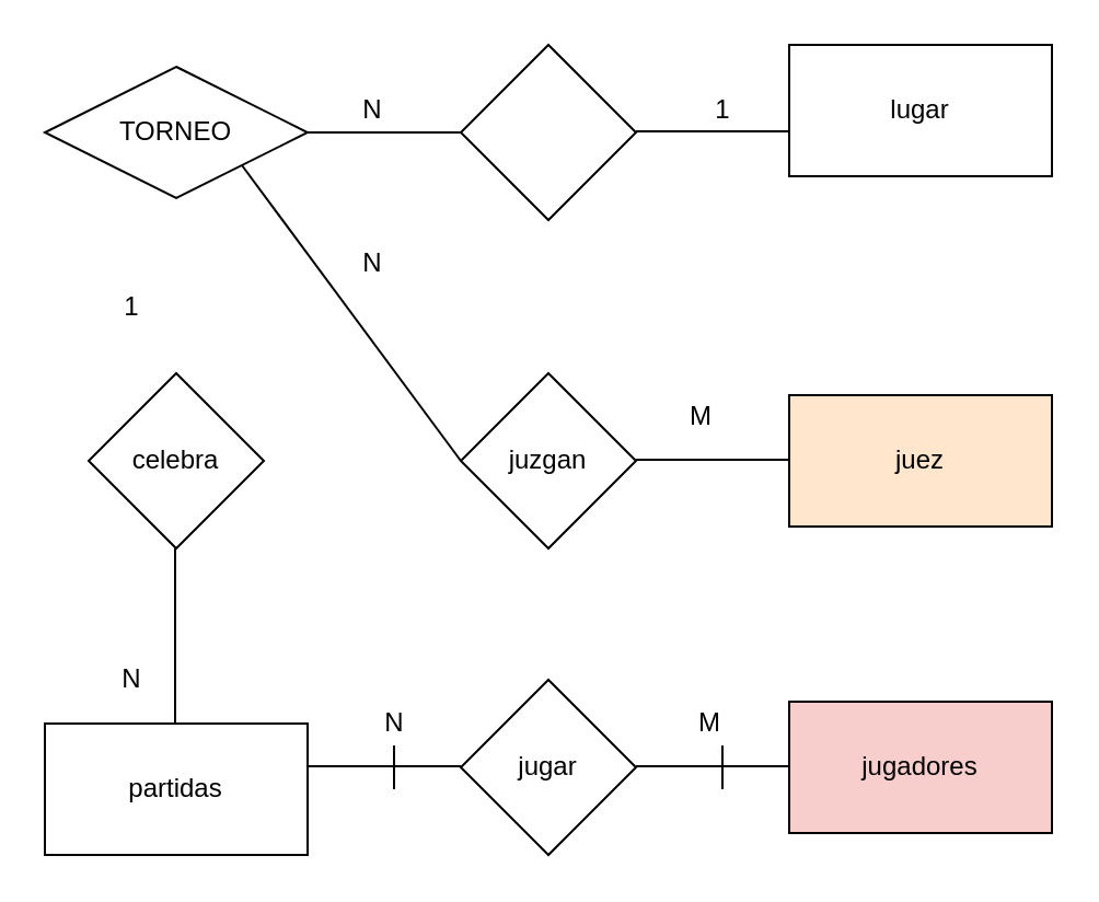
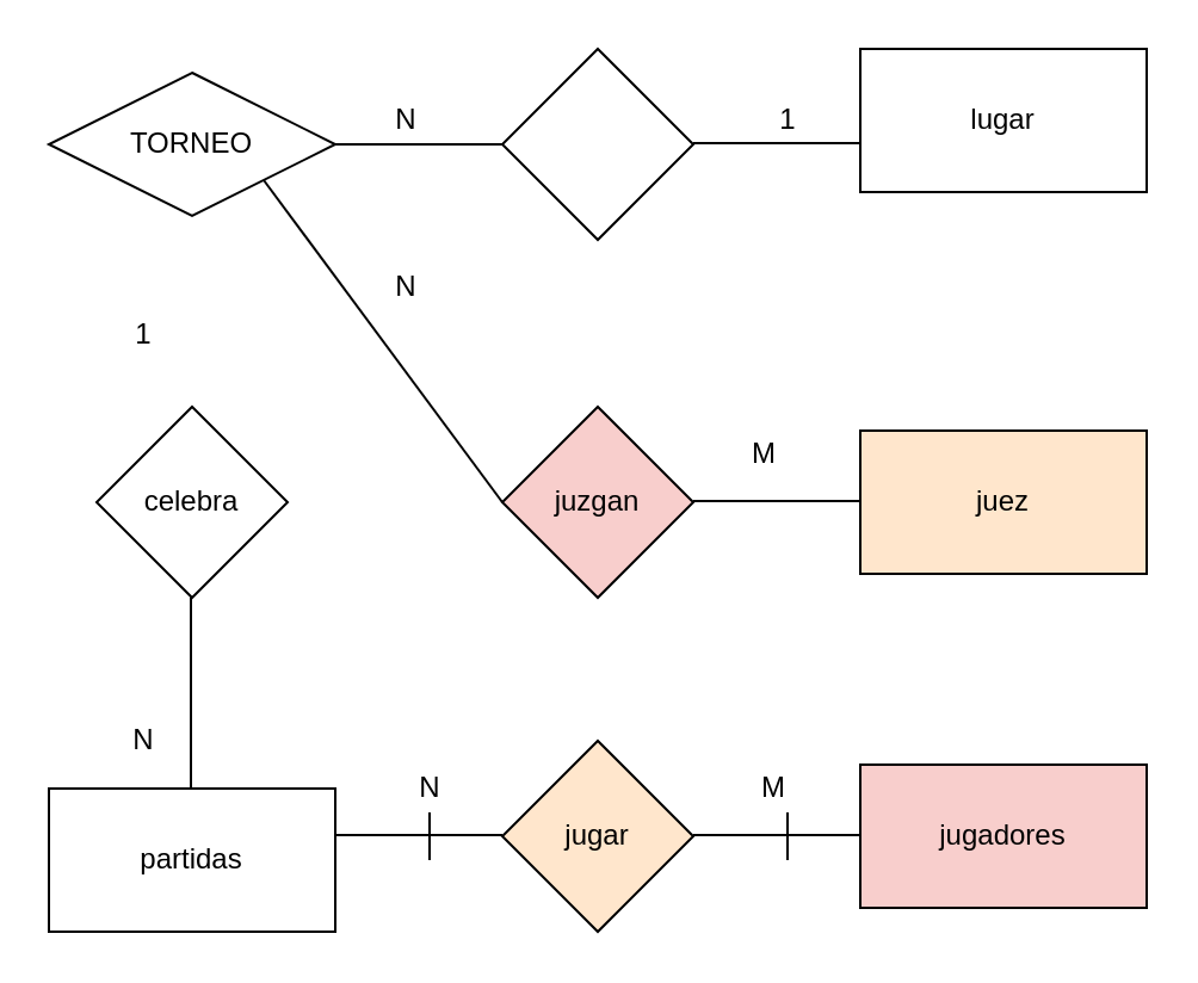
  <mxCell id="0" />
  <mxCell id="1" parent="0" />
  <mxCell id="2" value="TORNEO" style="rhombus;whiteSpace=wrap;html=1;" parent="1" vertex="1"><mxGeometry x="20" y="30" width="120" height="60" as="geometry" /></mxCell>
  <mxCell id="3" value="celebra" style="rhombus;whiteSpace=wrap;html=1;" parent="1" vertex="1"><mxGeometry x="40" y="170" width="80" height="80" as="geometry" /></mxCell>
  <mxCell id="4" value="partidas" style="rounded=0;whiteSpace=wrap;html=1;" parent="1" vertex="1"><mxGeometry x="20" y="330" width="120" height="60" as="geometry" /></mxCell>
  <mxCell id="5" value="" style="rhombus;whiteSpace=wrap;html=1;" parent="1" vertex="1"><mxGeometry x="210" y="20" width="80" height="80" as="geometry" /></mxCell>
  <mxCell id="6" value="lugar" style="rounded=0;whiteSpace=wrap;html=1;" parent="1" vertex="1"><mxGeometry x="360" y="20" width="120" height="60" as="geometry" /></mxCell>
- <mxCell id="7" value="juzgan" style="rhombus;whiteSpace=wrap;html=1;" parent="1" vertex="1"><mxGeometry x="210" y="170" width="80" height="80" as="geometry" /></mxCell>
- <mxCell id="8" value="jugar" style="rhombus;whiteSpace=wrap;html=1;" parent="1" vertex="1"><mxGeometry x="210" y="310" width="80" height="80" as="geometry" /></mxCell>
+ <mxCell id="7" value="juzgan" style="rhombus;whiteSpace=wrap;html=1;fillColor=#f8cecc;" parent="1" vertex="1"><mxGeometry x="210" y="170" width="80" height="80" as="geometry" /></mxCell>
+ <mxCell id="8" value="jugar" style="rhombus;whiteSpace=wrap;html=1;fillColor=#ffe6cc;" parent="1" vertex="1"><mxGeometry x="210" y="310" width="80" height="80" as="geometry" /></mxCell>
  <mxCell id="9" value="juez" style="rounded=0;whiteSpace=wrap;html=1;fillColor=#ffe6cc;" parent="1" vertex="1"><mxGeometry x="360" y="180" width="120" height="60" as="geometry" /></mxCell>
  <mxCell id="10" value="jugadores" style="rounded=0;whiteSpace=wrap;html=1;fillColor=#f8cecc;" parent="1" vertex="1"><mxGeometry x="360" y="320" width="120" height="60" as="geometry" /></mxCell>
  <mxCell id="11" value="" style="endArrow=none;html=1;exitX=1;exitY=0.5;exitDx=0;exitDy=0;" edge="1" parent="1" source="2" target="5"><mxGeometry width="50" height="50" relative="1" as="geometry"><mxPoint x="150" y="60" as="sourcePoint" /><mxPoint x="200" y="30" as="targetPoint" /></mxGeometry></mxCell>
  <mxCell id="12" value="" style="endArrow=none;html=1;exitX=1;exitY=0.5;exitDx=0;exitDy=0;" edge="1" parent="1"><mxGeometry width="50" height="50" relative="1" as="geometry"><mxPoint x="290" y="59.5" as="sourcePoint" /><mxPoint x="360" y="59.5" as="targetPoint" /></mxGeometry></mxCell>
  <mxCell id="13" value="" style="endArrow=none;html=1;exitX=1;exitY=1;exitDx=0;exitDy=0;" edge="1" parent="1" source="2"><mxGeometry width="50" height="50" relative="1" as="geometry"><mxPoint x="250" y="102" as="sourcePoint" /><mxPoint x="210" y="210" as="targetPoint" /></mxGeometry></mxCell>
  <mxCell id="14" value="" style="endArrow=none;html=1;exitX=1;exitY=0.5;exitDx=0;exitDy=0;" edge="1" parent="1"><mxGeometry width="50" height="50" relative="1" as="geometry"><mxPoint x="290" y="209.5" as="sourcePoint" /><mxPoint x="360" y="209.5" as="targetPoint" /></mxGeometry></mxCell>
  <mxCell id="15" value="" style="endArrow=none;html=1;entryX=0.5;entryY=1;entryDx=0;entryDy=0;entryPerimeter=0;exitX=0.5;exitY=0;exitDx=0;exitDy=0;" edge="1" parent="1"><mxGeometry width="50" height="50" relative="1" as="geometry"><mxPoint x="79.5" y="330" as="sourcePoint" /><mxPoint x="79.5" y="250" as="targetPoint" /></mxGeometry></mxCell>
  <mxCell id="16" value="" style="endArrow=none;html=1;exitX=1;exitY=0.5;exitDx=0;exitDy=0;" edge="1" parent="1"><mxGeometry width="50" height="50" relative="1" as="geometry"><mxPoint x="140" y="349.5" as="sourcePoint" /><mxPoint x="210" y="349.5" as="targetPoint" /></mxGeometry></mxCell>
  <mxCell id="17" value="" style="endArrow=none;html=1;exitX=1;exitY=0.5;exitDx=0;exitDy=0;" edge="1" parent="1"><mxGeometry width="50" height="50" relative="1" as="geometry"><mxPoint x="290" y="349.5" as="sourcePoint" /><mxPoint x="360" y="349.5" as="targetPoint" /></mxGeometry></mxCell>
  <mxCell id="18" value="N" style="text;html=1;strokeColor=none;fillColor=none;align=center;verticalAlign=middle;whiteSpace=wrap;rounded=0;" vertex="1" parent="1"><mxGeometry x="160" y="320" width="40" height="20" as="geometry" /></mxCell>
  <mxCell id="19" value="N" style="text;html=1;strokeColor=none;fillColor=none;align=center;verticalAlign=middle;whiteSpace=wrap;rounded=0;" vertex="1" parent="1"><mxGeometry x="150" y="40" width="40" height="20" as="geometry" /></mxCell>
  <mxCell id="20" value="M" style="text;html=1;strokeColor=none;fillColor=none;align=center;verticalAlign=middle;whiteSpace=wrap;rounded=0;" vertex="1" parent="1"><mxGeometry x="300" y="180" width="40" height="20" as="geometry" /></mxCell>
  <mxCell id="21" value="M" style="text;html=1;strokeColor=none;fillColor=none;align=center;verticalAlign=middle;whiteSpace=wrap;rounded=0;" vertex="1" parent="1"><mxGeometry x="304" y="320" width="40" height="20" as="geometry" /></mxCell>
  <mxCell id="22" value="1" style="text;html=1;strokeColor=none;fillColor=none;align=center;verticalAlign=middle;whiteSpace=wrap;rounded=0;" vertex="1" parent="1"><mxGeometry x="310" y="40" width="40" height="20" as="geometry" /></mxCell>
  <mxCell id="23" value="1" style="text;html=1;strokeColor=none;fillColor=none;align=center;verticalAlign=middle;whiteSpace=wrap;rounded=0;" vertex="1" parent="1"><mxGeometry x="40" y="130" width="40" height="20" as="geometry" /></mxCell>
  <mxCell id="24" value="N" style="text;html=1;strokeColor=none;fillColor=none;align=center;verticalAlign=middle;whiteSpace=wrap;rounded=0;" vertex="1" parent="1"><mxGeometry x="40" y="300" width="40" height="20" as="geometry" /></mxCell>
  <mxCell id="25" value="" style="endArrow=none;html=1;" edge="1" parent="1"><mxGeometry width="50" height="50" relative="1" as="geometry"><mxPoint x="329.5" y="360" as="sourcePoint" /><mxPoint x="329.5" y="340" as="targetPoint" /></mxGeometry></mxCell>
  <mxCell id="26" value="" style="endArrow=none;html=1;" edge="1" parent="1"><mxGeometry width="50" height="50" relative="1" as="geometry"><mxPoint x="179.5" y="360" as="sourcePoint" /><mxPoint x="179.5" y="340" as="targetPoint" /></mxGeometry></mxCell>
  <mxCell id="27" value="N" style="text;html=1;strokeColor=none;fillColor=none;align=center;verticalAlign=middle;whiteSpace=wrap;rounded=0;" vertex="1" parent="1"><mxGeometry x="150" y="110" width="40" height="20" as="geometry" /></mxCell>
